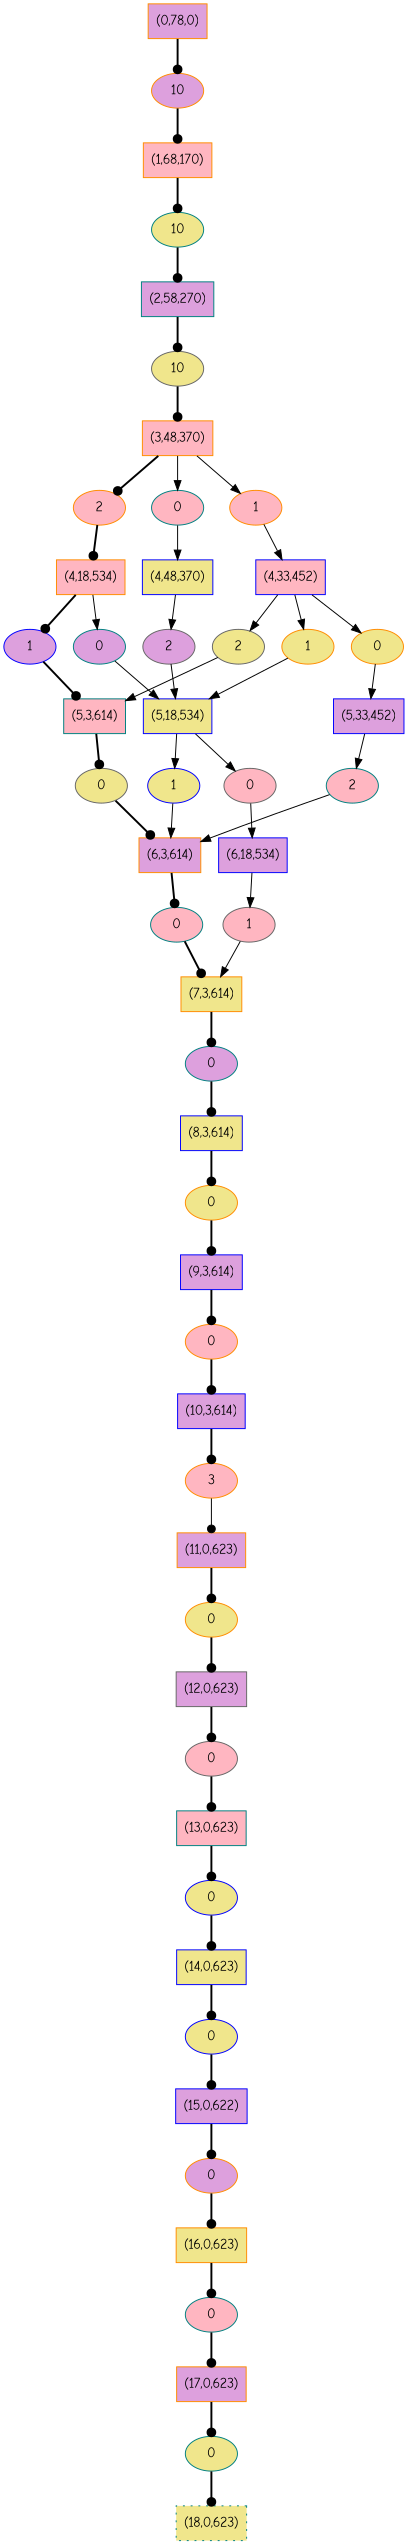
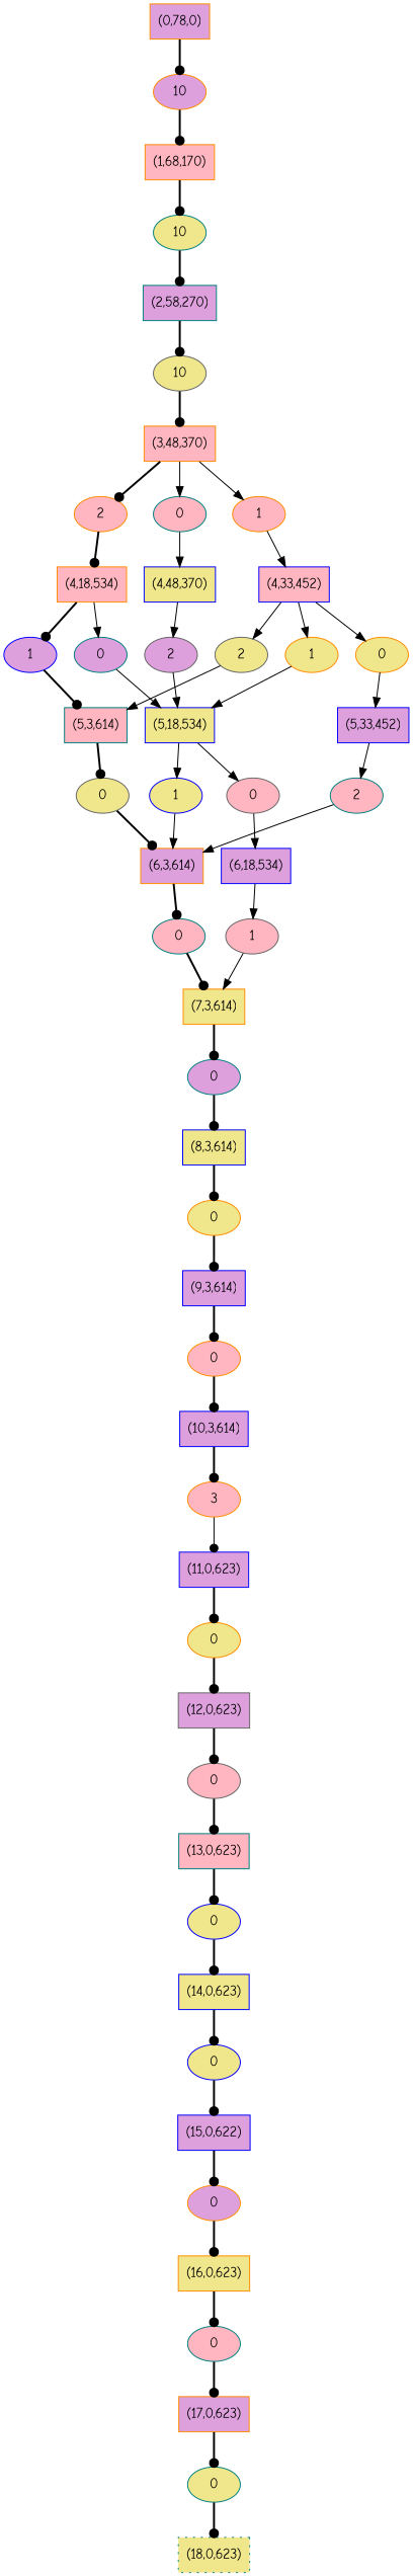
  digraph {
    fontname="Comic Neue"
    node [color=darkorange fillcolor=khaki fontname="Comic Neue" style=filled]
    edge [arrowhead=dot fontname="Comic Neue" style=bold]
    n1 [fillcolor=plum label="(0,78,0)" shape=box]
    n2 [fillcolor=plum label=10]
    n3 [fillcolor=lightpink label="(1,68,170)" shape=box]
    n4 [color=teal label=10]
    n5 [color=teal fillcolor=plum label="(2,58,270)" shape=box]
    n6 [color=gray40 label=10]
    n7 [fillcolor=lightpink label="(3,48,370)" shape=box]
    n8 [fillcolor=lightpink label=2]
    n9 [fillcolor=lightpink label=1]
    n10 [color=teal fillcolor=lightpink label=0]
    n11 [fillcolor=lightpink label="(4,18,534)" shape=box]
    n12 [color=blue fillcolor=lightpink label="(4,33,452)" shape=box]
    n13 [color=blue label="(4,48,370)" shape=box]
    n14 [color=blue fillcolor=plum label=1]
    n15 [color=teal fillcolor=plum label=0]
    n16 [color=teal fillcolor=lightpink label="(5,3,614)" shape=box]
    n17 [color=blue label="(5,18,534)" shape=box]
    n18 [color=gray40 label=0]
    n19 [fillcolor=plum label="(6,3,614)" shape=box]
    n20 [color=teal fillcolor=lightpink label=0]
    n21 [label="(7,3,614)" shape=box]
    n22 [color=teal fillcolor=plum label=0]
    n23 [color=blue label="(8,3,614)" shape=box]
    n24 [label=0]
    n25 [color=blue fillcolor=plum label="(9,3,614)" shape=box]
    n26 [fillcolor=lightpink label=0]
    n27 [color=blue fillcolor=plum label="(10,3,614)" shape=box]
    n28 [fillcolor=lightpink label=3]
-   n29 [fillcolor=plum label="(11,0,623)" shape=box]
+   n29 [color=blue fillcolor=plum label="(11,0,623)" shape=box]
    n30 [label=0]
    n31 [color=gray40 fillcolor=plum label="(12,0,623)" shape=box]
    n32 [color=gray40 fillcolor=lightpink label=0]
    n33 [color=teal fillcolor=lightpink label="(13,0,623)" shape=box]
    n34 [color=blue label=0]
    n35 [color=blue label="(14,0,623)" shape=box]
    n36 [color=blue label=0]
    n37 [color=blue fillcolor=plum label="(15,0,622)" shape=box]
    n38 [fillcolor=plum label=0]
    n39 [label="(16,0,623)" shape=box]
    n40 [color=teal fillcolor=lightpink label=0]
    n41 [fillcolor=plum label="(17,0,623)" shape=box]
    n42 [color=teal label=0]
    n43 [color=teal label="(18,0,623)" shape=box style="dotted,filled"]
    n44 [color=blue label=1]
    n45 [color=gray40 fillcolor=lightpink label=0]
    n46 [color=blue fillcolor=plum label="(6,18,534)" shape=box]
    n47 [color=gray40 fillcolor=lightpink label=1]
    n48 [color=gray40 label=2]
    n49 [label=1]
    n50 [label=0]
    n51 [color=blue fillcolor=plum label="(5,33,452)" shape=box]
    n52 [color=teal fillcolor=lightpink label=2]
    n53 [color=gray40 fillcolor=plum label=2]
    n1 -> n2
    n2 -> n3
    n3 -> n4
    n4 -> n5
    n5 -> n6
    n6 -> n7
    n7 -> n8
    n7 -> n9 [arrowhead="" style=""]
    n7 -> n10 [arrowhead="" style=""]
    n8 -> n11
    n9 -> n12 [arrowhead="" style=""]
    n10 -> n13 [arrowhead="" style=""]
    n11 -> n14
    n11 -> n15 [arrowhead="" style=""]
    n12 -> n48 [arrowhead="" style=""]
    n12 -> n49 [arrowhead="" style=""]
    n12 -> n50 [arrowhead="" style=""]
    n13 -> n53 [arrowhead="" style=""]
    n14 -> n16
    n15 -> n17 [arrowhead="" style=""]
    n16 -> n18
    n17 -> n44 [arrowhead="" style=""]
    n17 -> n45 [arrowhead="" style=""]
    n18 -> n19
    n19 -> n20
    n20 -> n21
    n21 -> n22
    n22 -> n23
    n23 -> n24
    n24 -> n25
    n25 -> n26
    n26 -> n27
    n27 -> n28
    n28 -> n29 [style=solid]
    n29 -> n30
    n30 -> n31
    n31 -> n32
    n32 -> n33
    n33 -> n34
    n34 -> n35
    n35 -> n36
    n36 -> n37
    n37 -> n38
    n38 -> n39
    n39 -> n40
    n40 -> n41
    n41 -> n42
    n42 -> n43
    n44 -> n19 [arrowhead="" style=""]
    n45 -> n46 [arrowhead="" style=""]
    n46 -> n47 [arrowhead="" style=""]
    n47 -> n21 [arrowhead="" style=""]
    n48 -> n16 [arrowhead="" style=""]
    n49 -> n17 [arrowhead="" style=""]
    n50 -> n51 [arrowhead="" style=""]
    n51 -> n52 [arrowhead="" style=""]
    n52 -> n19 [arrowhead="" style=""]
    n53 -> n17 [arrowhead="" style=""]
  }
